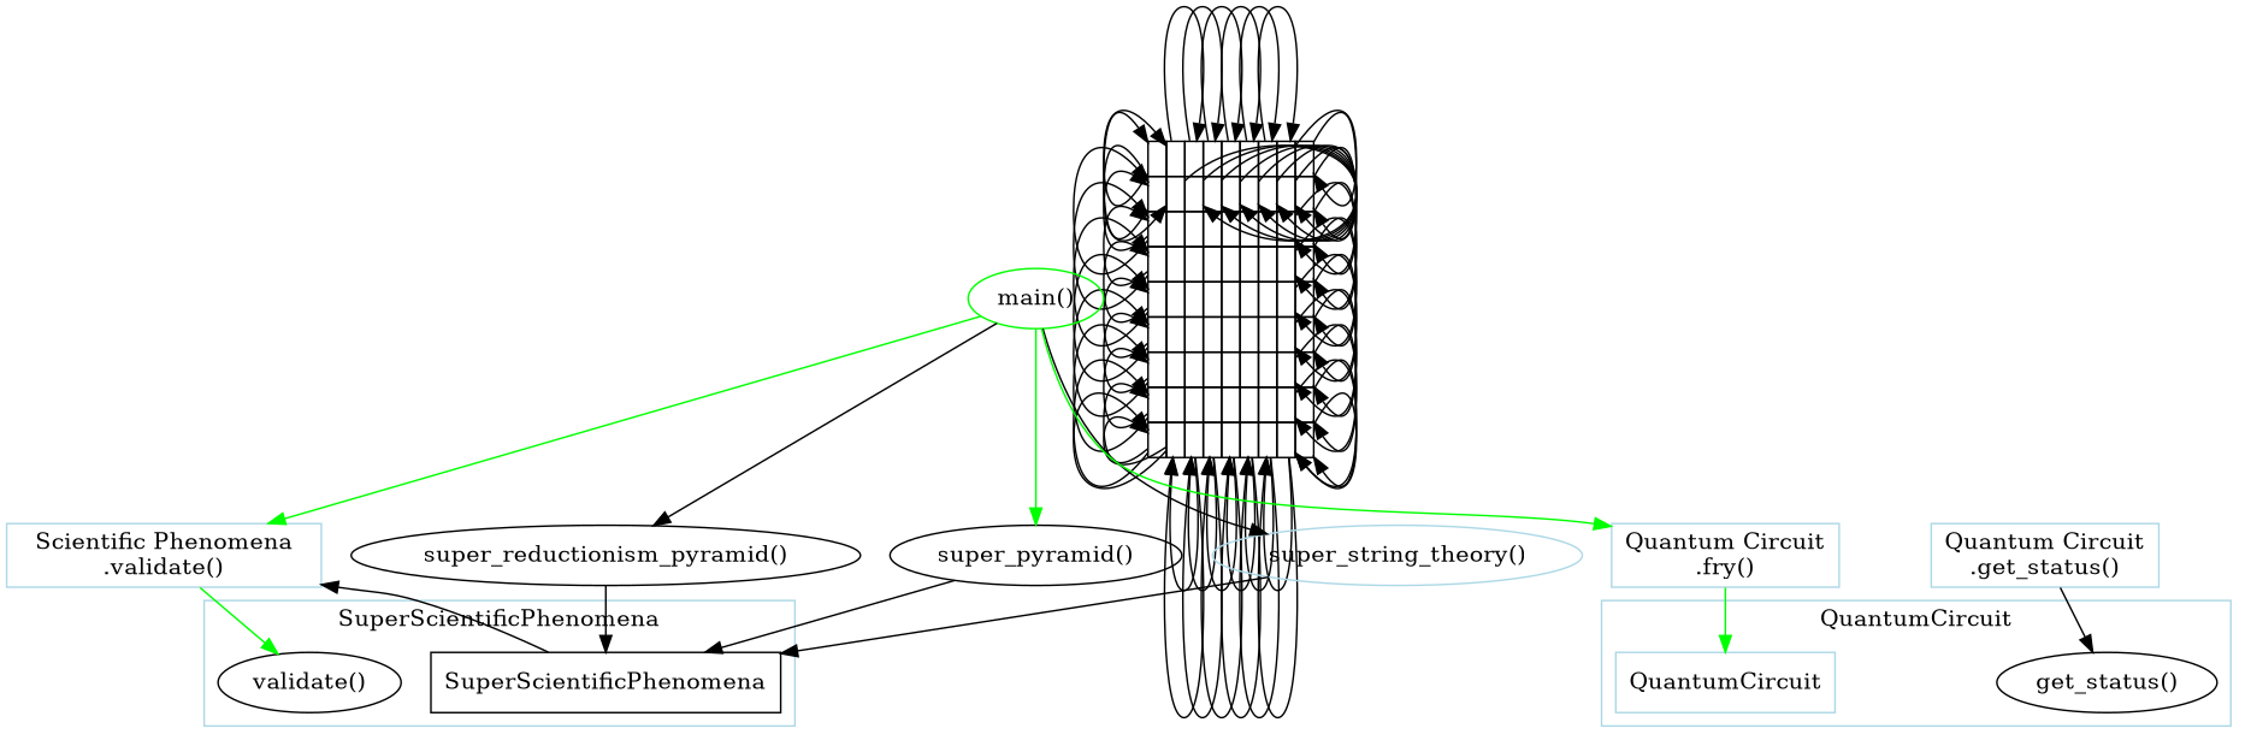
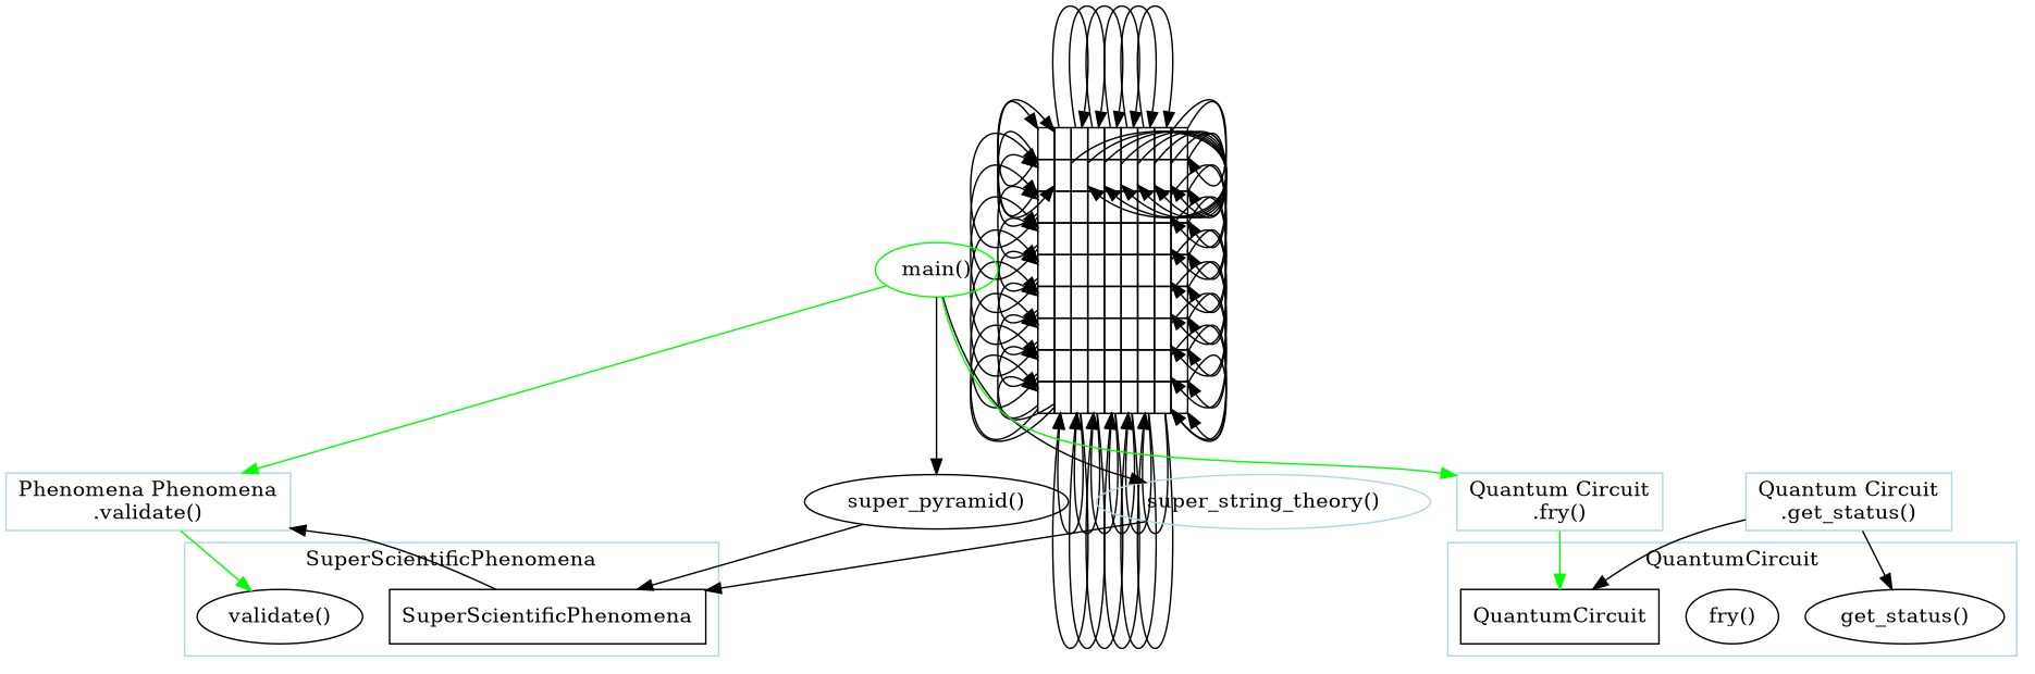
  digraph {
    node [shape=ellipse]
    n1 [label=SuperScientificPhenomena shape=box]
    n2 [label="validate()"]
-   n3 [label=QuantumCircuit shape=box color=lightblue]
+   n3 [label=QuantumCircuit shape=box]
+   n4 [label="fry()"]
    n5 [label="get_status()"]
-   n6 [color=lightblue label="Scientific Phenomena\n.validate()" shape=box]
+   n6 [color=lightblue label="Phenomena Phenomena\n.validate()" shape=box]
    n7 [label=<<TABLE BORDER="0" CELLBORDER="1" CELLSPACING="0">     <TR><TD PORT="A1"> </TD><TD PORT="A2"> </TD><TD PORT="A3"> </TD><TD PORT="A4"> </TD><TD PORT="A5"> </TD><TD PORT="A6"> </TD><TD PORT="A7"> </TD><TD PORT="A8"> </TD><TD PORT="A9"> </TD></TR>     <TR><TD PORT="B1"> </TD><TD PORT="B2"> </TD><TD PORT="B3"> </TD><TD PORT="B4"> </TD><TD PORT="B5"> </TD><TD PORT="B6"> </TD><TD PORT="B7"> </TD><TD PORT="B8"> </TD><TD PORT="B9"> </TD></TR>     <TR><TD PORT="C1"> </TD><TD PORT="C2"> </TD><TD PORT="C3"> </TD><TD PORT="C4"> </TD><TD PORT="C5"> </TD><TD PORT="C6"> </TD><TD PORT="C7"> </TD><TD PORT="C8"> </TD><TD PORT="C9"> </TD></TR>     <TR><TD PORT="D1"> </TD><TD PORT="D2"> </TD><TD PORT="D3"> </TD><TD PORT="D4"> </TD><TD PORT="D5"> </TD><TD PORT="D6"> </TD><TD PORT="D7"> </TD><TD PORT="D8"> </TD><TD PORT="D9"> </TD></TR>     <TR><TD PORT="E1"> </TD><TD PORT="E2"> </TD><TD PORT="E3"> </TD><TD PORT="E4"> </TD><TD PORT="E5"> </TD><TD PORT="E6"> </TD><TD PORT="E7"> </TD><TD PORT="E8"> </TD><TD PORT="E9"> </TD></TR>     <TR><TD PORT="F1"> </TD><TD PORT="F2"> </TD><TD PORT="F3"> </TD><TD PORT="F4"> </TD><TD PORT="F5"> </TD><TD PORT="F6"> </TD><TD PORT="F7"> </TD><TD PORT="F8"> </TD><TD PORT="F9"> </TD></TR>     <TR><TD PORT="G1"> </TD><TD PORT="G2"> </TD><TD PORT="G3"> </TD><TD PORT="G4"> </TD><TD PORT="G5"> </TD><TD PORT="G6"> </TD><TD PORT="G7"> </TD><TD PORT="G8"> </TD><TD PORT="G9"> </TD></TR>     <TR><TD PORT="H1"> </TD><TD PORT="H2"> </TD><TD PORT="H3"> </TD><TD PORT="H4"> </TD><TD PORT="H5"> </TD><TD PORT="H6"> </TD><TD PORT="H7"> </TD><TD PORT="H8"> </TD><TD PORT="H9"> </TD></TR>     <TR><TD PORT="I1"> </TD><TD PORT="I2"> </TD><TD PORT="I3"> </TD><TD PORT="I4"> </TD><TD PORT="I5"> </TD><TD PORT="I6"> </TD><TD PORT="I7"> </TD><TD PORT="I8"> </TD><TD PORT="I9"> </TD></TR>     </TABLE>> shape=plaintext]
    n8 [color=green label="main()"]
-   n9 [label="super_reductionism_pyramid()"]
    n10 [label="super_pyramid()"]
    n11 [color=lightblue label="super_string_theory()"]
    n12 [color=lightblue label="Quantum Circuit\n.fry()" shape=box]
    n13 [color=lightblue label="Quantum Circuit\n.get_status()" shape=box]
    subgraph cluster_1 {
      color=lightblue
      label=SuperScientificPhenomena
      n1
      n2
    }
    subgraph cluster_2 {
      color=lightblue
      label=QuantumCircuit
      n3
+     n4
      n5
    }
    n1 -> n6
    n6 -> n2 [color=green]
    n7 -> n7 [headport=A2 tailport=A1]
    n7 -> n7 [headport=A3 tailport=A2]
    n7 -> n7 [headport=A4 tailport=A3]
    n7 -> n7 [headport=A5 tailport=A4]
    n7 -> n7 [headport=A6 tailport=A5]
    n7 -> n7 [headport=A7 tailport=A6]
    n7 -> n7 [headport=A8 tailport=A7]
    n7 -> n7 [headport=A9 tailport=A8]
    n7 -> n7 [headport=B9 tailport=A9]
    n7 -> n7 [headport=C9 tailport=B9]
    n7 -> n7 [headport=D9 tailport=C9]
    n7 -> n7 [headport=E9 tailport=D9]
    n7 -> n7 [headport=F9 tailport=E9]
    n7 -> n7 [headport=G9 tailport=F9]
    n7 -> n7 [headport=H9 tailport=G9]
    n7 -> n7 [headport=I9 tailport=H9]
    n7 -> n7 [headport=I8 tailport=I9]
    n7 -> n7 [headport=I7 tailport=I8]
    n7 -> n7 [headport=I6 tailport=I7]
    n7 -> n7 [headport=I5 tailport=I6]
    n7 -> n7 [headport=I4 tailport=I5]
    n7 -> n7 [headport=I3 tailport=I4]
    n7 -> n7 [headport=I2 tailport=I3]
    n7 -> n7 [headport=I1 tailport=I2]
    n7 -> n7 [headport=H1 tailport=I1]
    n7 -> n7 [headport=G1 tailport=H1]
    n7 -> n7 [headport=F1 tailport=G1]
    n7 -> n7 [headport=E1 tailport=F1]
    n7 -> n7 [headport=D1 tailport=E1]
    n7 -> n7 [headport=C1 tailport=D1]
    n7 -> n7 [headport=B1 tailport=C1]
    n7 -> n7 [headport=B2 tailport=B1]
    n7 -> n7 [headport=B3 tailport=B2]
    n7 -> n7 [headport=B4 tailport=B3]
    n7 -> n7 [headport=B5 tailport=B4]
    n7 -> n7 [headport=B6 tailport=B5]
    n7 -> n7 [headport=B7 tailport=B6]
    n7 -> n7 [headport=B8 tailport=B7]
    n7 -> n7 [headport=C8 tailport=B8]
    n7 -> n7 [headport=D8 tailport=C8]
    n7 -> n7 [headport=E8 tailport=D8]
    n7 -> n7 [headport=F8 tailport=E8]
    n7 -> n7 [headport=G8 tailport=F8]
    n7 -> n7 [headport=H8 tailport=G8]
    n7 -> n7 [headport=I8 tailport=H8]
    n7 -> n7 [headport=I7 tailport=I8]
    n7 -> n7 [headport=I6 tailport=I7]
    n7 -> n7 [headport=I5 tailport=I6]
    n7 -> n7 [headport=I4 tailport=I5]
    n7 -> n7 [headport=I3 tailport=I4]
    n7 -> n7 [headport=I2 tailport=I3]
    n7 -> n7 [headport=I1 tailport=I2]
    n7 -> n7 [headport=H1 tailport=I1]
    n7 -> n7 [headport=G1 tailport=H1]
    n7 -> n7 [headport=F1 tailport=G1]
    n7 -> n7 [headport=E1 tailport=F1]
    n7 -> n7 [headport=D1 tailport=E1]
    n7 -> n7 [headport=C1 tailport=D1]
    n7 -> n7 [headport=B1 tailport=C1]
    n7 -> n7 [headport=A1 tailport=B1]
    n8 -> n6 [color=green]
-   n8 -> n9
-   n8 -> n10 [color=green]
+   n8 -> n10
    n8 -> n11
    n8 -> n12 [color=green]
-   n9 -> n1
    n10 -> n1
    n11 -> n1
    n12 -> n3 [color=green]
+   n13 -> n3
    n13 -> n5 [color=black]
  }
